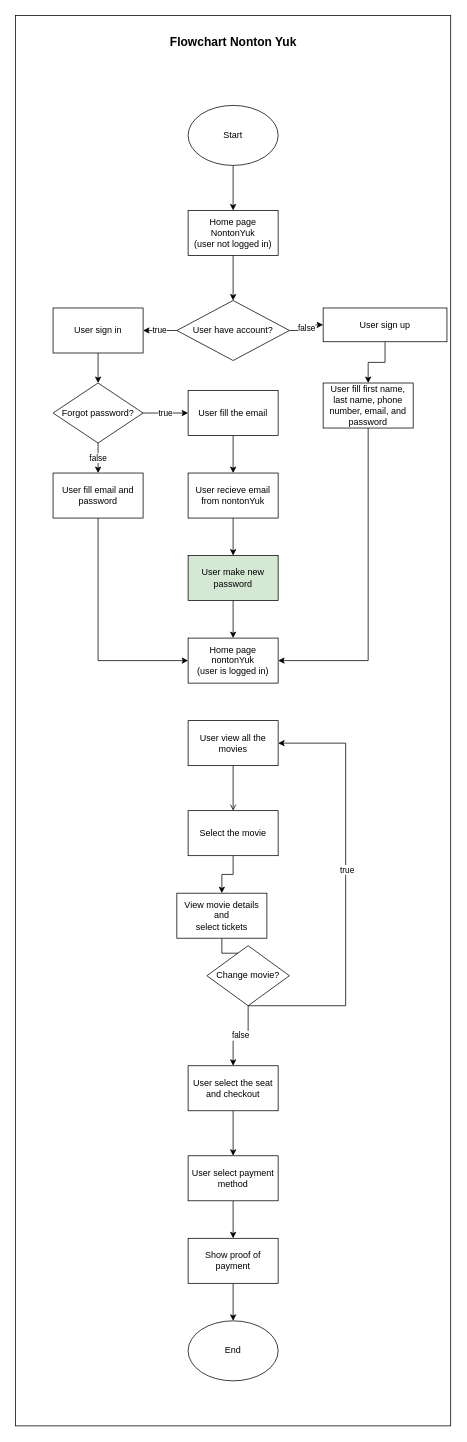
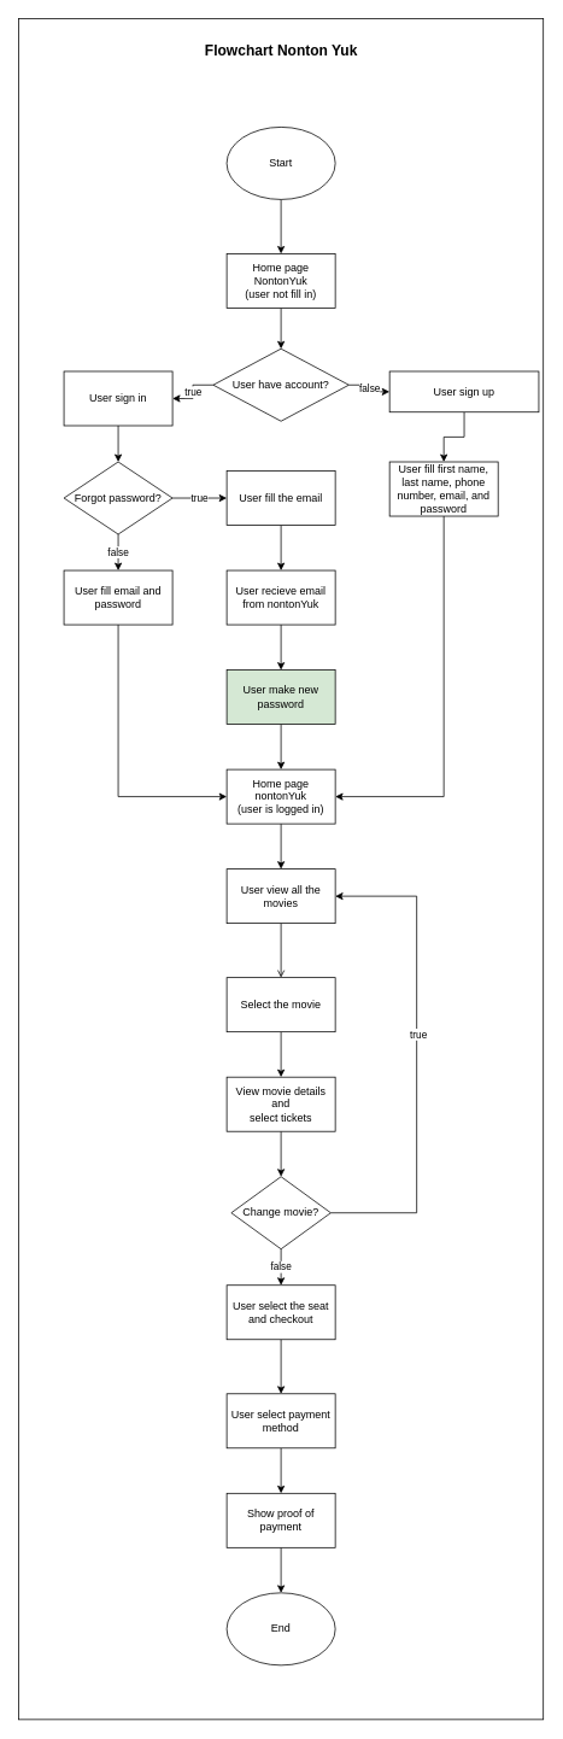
  <mxCell id="0" />
  <mxCell id="1" parent="0" />
  <mxCell id="2" value="" style="edgeStyle=orthogonalEdgeStyle;rounded=0;orthogonalLoop=1;jettySize=auto;html=1;" parent="1" source="3" target="27" edge="1"><mxGeometry relative="1" as="geometry" /></mxCell>
  <mxCell id="3" value="Start" style="ellipse;whiteSpace=wrap;html=1;" parent="1" vertex="1"><mxGeometry x="250" y="140" width="120" height="80" as="geometry" /></mxCell>
  <mxCell id="4" value="true" style="edgeStyle=orthogonalEdgeStyle;rounded=0;orthogonalLoop=1;jettySize=auto;html=1;" parent="1" source="6" target="10" edge="1"><mxGeometry relative="1" as="geometry" /></mxCell>
  <mxCell id="5" value="false" style="edgeStyle=orthogonalEdgeStyle;rounded=0;orthogonalLoop=1;jettySize=auto;html=1;" parent="1" source="6" target="8" edge="1"><mxGeometry relative="1" as="geometry" /></mxCell>
- <mxCell id="6" value="User have account?" style="rhombus;whiteSpace=wrap;html=1;" parent="1" vertex="1"><mxGeometry x="235" y="400" width="150" height="80" as="geometry" /></mxCell>
+ <mxCell id="6" value="User have account?" style="rhombus;whiteSpace=wrap;html=1;" parent="1" vertex="1"><mxGeometry x="235" y="385" width="150" height="80" as="geometry" /></mxCell>
  <mxCell id="7" value="" style="edgeStyle=orthogonalEdgeStyle;rounded=0;orthogonalLoop=1;jettySize=auto;html=1;" parent="1" source="8" target="12" edge="1"><mxGeometry relative="1" as="geometry" /></mxCell>
  <mxCell id="8" value="User sign up" style="rounded=0;whiteSpace=wrap;html=1;" parent="1" vertex="1"><mxGeometry x="430" y="410" width="165" height="45" as="geometry" /></mxCell>
  <mxCell id="9" value="" style="edgeStyle=orthogonalEdgeStyle;rounded=0;orthogonalLoop=1;jettySize=auto;html=1;" parent="1" source="10" target="17" edge="1"><mxGeometry relative="1" as="geometry" /></mxCell>
  <mxCell id="10" value="User sign in" style="rounded=0;whiteSpace=wrap;html=1;" parent="1" vertex="1"><mxGeometry x="70" y="410" width="120" height="60" as="geometry" /></mxCell>
  <mxCell id="11" style="edgeStyle=orthogonalEdgeStyle;rounded=0;orthogonalLoop=1;jettySize=auto;html=1;entryX=1;entryY=0.5;entryDx=0;entryDy=0;exitX=0.5;exitY=1;exitDx=0;exitDy=0;" parent="1" source="12" target="25" edge="1"><mxGeometry relative="1" as="geometry" /></mxCell>
  <mxCell id="12" value="User fill first name,&lt;br&gt;last name, phone number, email, and password" style="whiteSpace=wrap;html=1;rounded=0;" parent="1" vertex="1"><mxGeometry x="430" y="510" width="120" height="60" as="geometry" /></mxCell>
  <mxCell id="13" style="edgeStyle=orthogonalEdgeStyle;rounded=0;orthogonalLoop=1;jettySize=auto;html=1;entryX=0;entryY=0.5;entryDx=0;entryDy=0;exitX=0.5;exitY=1;exitDx=0;exitDy=0;" parent="1" source="14" target="25" edge="1"><mxGeometry relative="1" as="geometry" /></mxCell>
  <mxCell id="14" value="User fill email and password" style="whiteSpace=wrap;html=1;rounded=0;" parent="1" vertex="1"><mxGeometry x="70" y="630" width="120" height="60" as="geometry" /></mxCell>
  <mxCell id="15" value="false" style="edgeStyle=orthogonalEdgeStyle;rounded=0;orthogonalLoop=1;jettySize=auto;html=1;" parent="1" source="17" target="14" edge="1"><mxGeometry relative="1" as="geometry" /></mxCell>
  <mxCell id="16" value="true" style="edgeStyle=orthogonalEdgeStyle;rounded=0;orthogonalLoop=1;jettySize=auto;html=1;" parent="1" source="17" target="19" edge="1"><mxGeometry relative="1" as="geometry" /></mxCell>
  <mxCell id="17" value="Forgot password?" style="rhombus;whiteSpace=wrap;html=1;" parent="1" vertex="1"><mxGeometry x="70" y="510" width="120" height="80" as="geometry" /></mxCell>
  <mxCell id="18" value="" style="edgeStyle=orthogonalEdgeStyle;rounded=0;orthogonalLoop=1;jettySize=auto;html=1;" parent="1" source="19" target="21" edge="1"><mxGeometry relative="1" as="geometry" /></mxCell>
  <mxCell id="19" value="User fill the email" style="whiteSpace=wrap;html=1;" parent="1" vertex="1"><mxGeometry x="250" y="520" width="120" height="60" as="geometry" /></mxCell>
  <mxCell id="20" value="" style="edgeStyle=orthogonalEdgeStyle;rounded=0;orthogonalLoop=1;jettySize=auto;html=1;" parent="1" source="21" target="23" edge="1"><mxGeometry relative="1" as="geometry" /></mxCell>
  <mxCell id="21" value="User recieve email from nontonYuk" style="whiteSpace=wrap;html=1;" parent="1" vertex="1"><mxGeometry x="250" y="630" width="120" height="60" as="geometry" /></mxCell>
  <mxCell id="22" value="" style="edgeStyle=orthogonalEdgeStyle;rounded=0;orthogonalLoop=1;jettySize=auto;html=1;" parent="1" source="23" target="25" edge="1"><mxGeometry relative="1" as="geometry" /></mxCell>
  <mxCell id="23" value="User make new password" style="whiteSpace=wrap;html=1;fillColor=#d5e8d4;" parent="1" vertex="1"><mxGeometry x="250" y="740" width="120" height="60" as="geometry" /></mxCell>
+ <mxCell id="24" value="" style="edgeStyle=orthogonalEdgeStyle;rounded=0;orthogonalLoop=1;jettySize=auto;html=1;" parent="1" source="25" target="29" edge="1"><mxGeometry relative="1" as="geometry" /></mxCell>
  <mxCell id="25" value="Home page nontonYuk&lt;br&gt;(user is logged in)" style="rounded=0;whiteSpace=wrap;html=1;" parent="1" vertex="1"><mxGeometry x="250" y="850" width="120" height="60" as="geometry" /></mxCell>
  <mxCell id="26" value="" style="edgeStyle=orthogonalEdgeStyle;rounded=0;orthogonalLoop=1;jettySize=auto;html=1;" parent="1" source="27" target="6" edge="1"><mxGeometry relative="1" as="geometry" /></mxCell>
- <mxCell id="27" value="Home page NontonYuk&lt;br&gt;(user not logged in)" style="rounded=0;whiteSpace=wrap;html=1;" parent="1" vertex="1"><mxGeometry x="250" y="280" width="120" height="60" as="geometry" /></mxCell>
+ <mxCell id="27" value="Home page NontonYuk&lt;br&gt;(user not fill in)" style="rounded=0;whiteSpace=wrap;html=1;" parent="1" vertex="1"><mxGeometry x="250" y="280" width="120" height="60" as="geometry" /></mxCell>
  <mxCell id="28" value="" style="edgeStyle=orthogonalEdgeStyle;rounded=0;orthogonalLoop=1;jettySize=auto;html=1;endArrow=open;" parent="1" source="29" target="31" edge="1"><mxGeometry relative="1" as="geometry" /></mxCell>
  <mxCell id="29" value="User view all the movies" style="rounded=0;whiteSpace=wrap;html=1;" parent="1" vertex="1"><mxGeometry x="250" y="960" width="120" height="60" as="geometry" /></mxCell>
  <mxCell id="30" value="" style="edgeStyle=orthogonalEdgeStyle;rounded=0;orthogonalLoop=1;jettySize=auto;html=1;" parent="1" source="31" target="33" edge="1"><mxGeometry relative="1" as="geometry" /></mxCell>
  <mxCell id="31" value="Select the movie" style="rounded=0;whiteSpace=wrap;html=1;" parent="1" vertex="1"><mxGeometry x="250" y="1080" width="120" height="60" as="geometry" /></mxCell>
  <mxCell id="32" value="" style="edgeStyle=orthogonalEdgeStyle;rounded=0;orthogonalLoop=1;jettySize=auto;html=1;entryX=0.5;entryY=0;entryDx=0;entryDy=0;" parent="1" source="33" target="43" edge="1"><mxGeometry relative="1" as="geometry" /></mxCell>
- <mxCell id="33" value="View movie details&lt;br&gt;and&lt;br&gt;select tickets" style="whiteSpace=wrap;html=1;rounded=0;" parent="1" vertex="1"><mxGeometry x="235" y="1190" width="120" height="60" as="geometry" /></mxCell>
+ <mxCell id="33" value="View movie details&lt;br&gt;and&lt;br&gt;select tickets" style="whiteSpace=wrap;html=1;rounded=0;" parent="1" vertex="1"><mxGeometry x="250" y="1190" width="120" height="60" as="geometry" /></mxCell>
  <mxCell id="34" value="" style="edgeStyle=orthogonalEdgeStyle;rounded=0;orthogonalLoop=1;jettySize=auto;html=1;" parent="1" source="35" target="37" edge="1"><mxGeometry relative="1" as="geometry" /></mxCell>
  <mxCell id="35" value="User select the seat&lt;br&gt;and checkout" style="whiteSpace=wrap;html=1;rounded=0;" parent="1" vertex="1"><mxGeometry x="250" y="1420" width="120" height="60" as="geometry" /></mxCell>
  <mxCell id="36" value="" style="edgeStyle=orthogonalEdgeStyle;rounded=0;orthogonalLoop=1;jettySize=auto;html=1;" parent="1" source="37" target="39" edge="1"><mxGeometry relative="1" as="geometry" /></mxCell>
  <mxCell id="37" value="User select payment method" style="whiteSpace=wrap;html=1;rounded=0;" parent="1" vertex="1"><mxGeometry x="250" y="1540" width="120" height="60" as="geometry" /></mxCell>
  <mxCell id="38" value="" style="edgeStyle=orthogonalEdgeStyle;rounded=0;orthogonalLoop=1;jettySize=auto;html=1;" parent="1" source="39" target="44" edge="1"><mxGeometry relative="1" as="geometry" /></mxCell>
  <mxCell id="39" value="Show proof of payment" style="whiteSpace=wrap;html=1;rounded=0;" parent="1" vertex="1"><mxGeometry x="250" y="1650" width="120" height="60" as="geometry" /></mxCell>
  <mxCell id="40" style="edgeStyle=orthogonalEdgeStyle;rounded=0;orthogonalLoop=1;jettySize=auto;html=1;entryX=1;entryY=0.5;entryDx=0;entryDy=0;" parent="1" source="43" target="29" edge="1"><mxGeometry relative="1" as="geometry"><Array as="points"><mxPoint x="460" y="1340" /><mxPoint x="460" y="990" /></Array></mxGeometry></mxCell>
  <mxCell id="41" value="true" style="edgeLabel;html=1;align=center;verticalAlign=middle;resizable=0;points=[];" parent="40" vertex="1" connectable="0"><mxGeometry x="0.095" y="-1" relative="1" as="geometry"><mxPoint as="offset" /></mxGeometry></mxCell>
  <mxCell id="42" value="false" style="edgeStyle=orthogonalEdgeStyle;rounded=0;orthogonalLoop=1;jettySize=auto;html=1;" parent="1" source="43" target="35" edge="1"><mxGeometry relative="1" as="geometry" /></mxCell>
- <mxCell id="43" value="Change movie?" style="rhombus;whiteSpace=wrap;html=1;" parent="1" vertex="1"><mxGeometry x="275" y="1260" width="110" height="80" as="geometry" /></mxCell>
+ <mxCell id="43" value="Change movie?" style="rhombus;whiteSpace=wrap;html=1;" parent="1" vertex="1"><mxGeometry x="255" y="1300" width="110" height="80" as="geometry" /></mxCell>
  <mxCell id="44" value="End" style="ellipse;whiteSpace=wrap;html=1;" parent="1" vertex="1"><mxGeometry x="250" y="1760" width="120" height="80" as="geometry" /></mxCell>
  <mxCell id="45" value="" style="rounded=0;whiteSpace=wrap;html=1;fillColor=none;" parent="1" vertex="1"><mxGeometry x="20" y="20" width="580" height="1880" as="geometry" /></mxCell>
  <mxCell id="46" value="&lt;b&gt;&lt;font style=&quot;font-size: 16px&quot;&gt;Flowchart Nonton Yuk&lt;/font&gt;&lt;/b&gt;" style="text;html=1;strokeColor=none;fillColor=none;align=center;verticalAlign=middle;whiteSpace=wrap;rounded=0;" parent="1" vertex="1"><mxGeometry x="217.5" y="40" width="185" height="30" as="geometry" /></mxCell>
